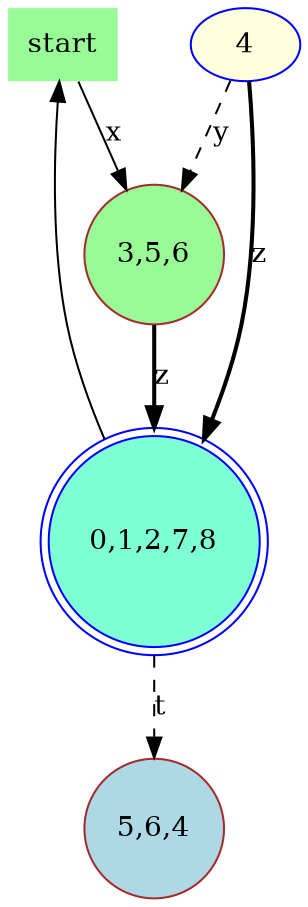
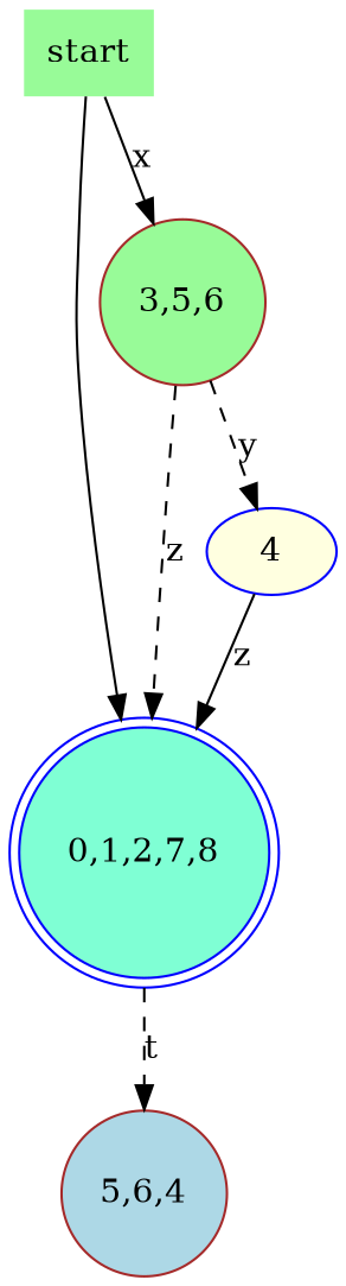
  digraph {
    rankdir=TB
    node [color=blue fillcolor=palegreen shape=circle style=filled]
    edge [style=solid]
    n1 [label=start shape=plaintext]
    n2 [fillcolor=aquamarine label="0,1,2,7,8" shape=doublecircle]
    n3 [color=brown label="3,5,6"]
    n4 [color=brown fillcolor=lightblue label="5,6,4"]
    4 [fillcolor=lightyellow shape=""]
-   n2 -> n1
+   n1 -> n2
    n1 -> n3 [label=x]
    n2 -> n4 [label=t style=dashed]
-   n3 -> n2 [label=z style=bold]
-   4 -> n3 [label=y style=dashed]
-   4 -> n2 [label=z style=bold]
+   n3 -> n2 [label=z style=dashed]
+   n3 -> 4 [label=y style=dashed]
+   4 -> n2 [label=z]
  }
